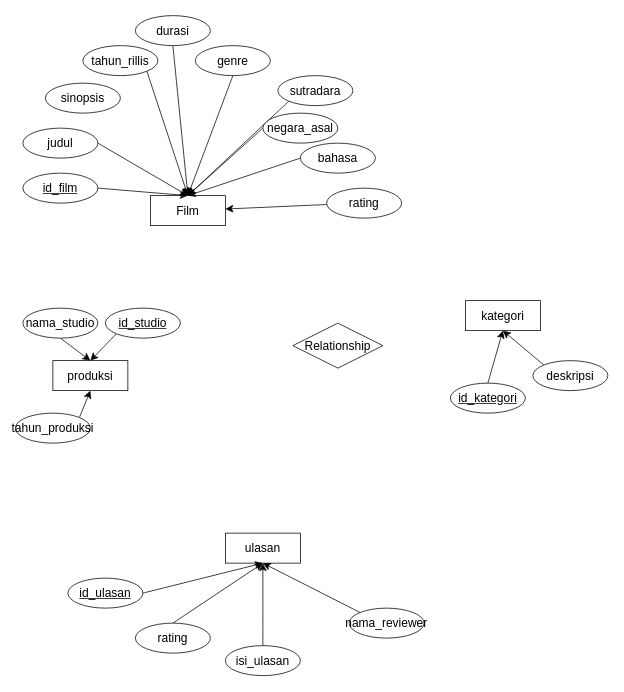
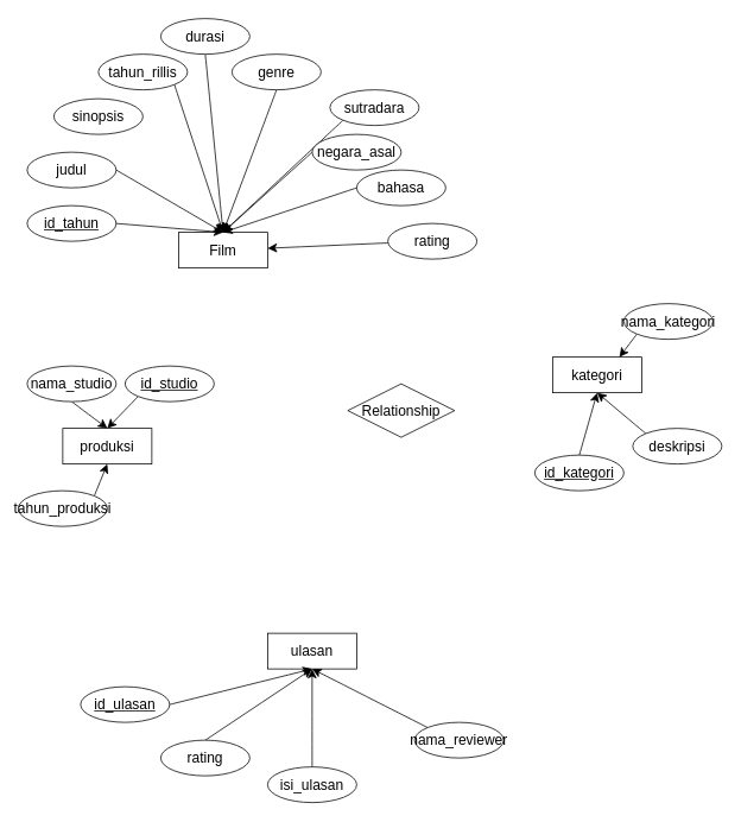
  <mxCell id="0" />
  <mxCell id="1" parent="0" />
  <mxCell id="2" value="Film" style="whiteSpace=wrap;html=1;align=center;fontSize=16;" vertex="1" parent="1"><mxGeometry x="200" y="260" width="100" height="40" as="geometry" /></mxCell>
  <mxCell id="3" value="sinopsis" style="ellipse;whiteSpace=wrap;html=1;align=center;fontSize=16;" vertex="1" parent="1"><mxGeometry x="60" y="110" width="100" height="40" as="geometry" /></mxCell>
  <mxCell id="4" value="Relationship" style="shape=rhombus;perimeter=rhombusPerimeter;whiteSpace=wrap;html=1;align=center;fontSize=16;" vertex="1" parent="1"><mxGeometry x="390" y="430" width="120" height="60" as="geometry" /></mxCell>
  <mxCell id="5" style="edgeStyle=none;curved=1;rounded=0;orthogonalLoop=1;jettySize=auto;html=1;exitX=1;exitY=0.5;exitDx=0;exitDy=0;entryX=0.5;entryY=0;entryDx=0;entryDy=0;fontSize=12;startSize=8;endSize=8;" edge="1" parent="1" source="6" target="2"><mxGeometry relative="1" as="geometry" /></mxCell>
  <mxCell id="6" value="judul" style="ellipse;whiteSpace=wrap;html=1;align=center;fontSize=16;" vertex="1" parent="1"><mxGeometry x="30" y="170" width="100" height="40" as="geometry" /></mxCell>
  <mxCell id="7" style="edgeStyle=none;curved=1;rounded=0;orthogonalLoop=1;jettySize=auto;html=1;exitX=1;exitY=1;exitDx=0;exitDy=0;entryX=0.5;entryY=0;entryDx=0;entryDy=0;fontSize=12;startSize=8;endSize=8;" edge="1" parent="1" source="8" target="2"><mxGeometry relative="1" as="geometry" /></mxCell>
  <mxCell id="8" value="tahun_rillis" style="ellipse;whiteSpace=wrap;html=1;align=center;fontSize=16;" vertex="1" parent="1"><mxGeometry x="110" y="60" width="100" height="40" as="geometry" /></mxCell>
  <mxCell id="9" style="edgeStyle=none;curved=1;rounded=0;orthogonalLoop=1;jettySize=auto;html=1;exitX=0.5;exitY=1;exitDx=0;exitDy=0;entryX=0.5;entryY=0;entryDx=0;entryDy=0;fontSize=12;startSize=8;endSize=8;" edge="1" parent="1" source="10" target="2"><mxGeometry relative="1" as="geometry" /></mxCell>
  <mxCell id="10" value="durasi" style="ellipse;whiteSpace=wrap;html=1;align=center;fontSize=16;" vertex="1" parent="1"><mxGeometry x="180" y="20" width="100" height="40" as="geometry" /></mxCell>
  <mxCell id="11" style="edgeStyle=none;curved=1;rounded=0;orthogonalLoop=1;jettySize=auto;html=1;exitX=0.5;exitY=1;exitDx=0;exitDy=0;entryX=0.5;entryY=0;entryDx=0;entryDy=0;fontSize=12;startSize=8;endSize=8;" edge="1" parent="1" source="12" target="2"><mxGeometry relative="1" as="geometry" /></mxCell>
  <mxCell id="12" value="genre" style="ellipse;whiteSpace=wrap;html=1;align=center;fontSize=16;" vertex="1" parent="1"><mxGeometry x="260" y="60" width="100" height="40" as="geometry" /></mxCell>
  <mxCell id="13" style="edgeStyle=none;curved=1;rounded=0;orthogonalLoop=1;jettySize=auto;html=1;exitX=0;exitY=1;exitDx=0;exitDy=0;entryX=0.5;entryY=0;entryDx=0;entryDy=0;fontSize=12;startSize=8;endSize=8;" edge="1" parent="1" source="14" target="2"><mxGeometry relative="1" as="geometry" /></mxCell>
  <mxCell id="14" value="sutradara" style="ellipse;whiteSpace=wrap;html=1;align=center;fontSize=16;" vertex="1" parent="1"><mxGeometry x="370" y="100" width="100" height="40" as="geometry" /></mxCell>
  <mxCell id="15" style="edgeStyle=none;curved=1;rounded=0;orthogonalLoop=1;jettySize=auto;html=1;exitX=0;exitY=0.5;exitDx=0;exitDy=0;entryX=0.5;entryY=0;entryDx=0;entryDy=0;fontSize=12;startSize=8;endSize=8;" edge="1" parent="1" source="16" target="2"><mxGeometry relative="1" as="geometry" /></mxCell>
  <mxCell id="16" value="negara_asal" style="ellipse;whiteSpace=wrap;html=1;align=center;fontSize=16;" vertex="1" parent="1"><mxGeometry x="350" y="150" width="100" height="40" as="geometry" /></mxCell>
  <mxCell id="17" style="edgeStyle=none;curved=1;rounded=0;orthogonalLoop=1;jettySize=auto;html=1;exitX=0;exitY=0.5;exitDx=0;exitDy=0;entryX=0.5;entryY=0;entryDx=0;entryDy=0;fontSize=12;startSize=8;endSize=8;" edge="1" parent="1" source="18" target="2"><mxGeometry relative="1" as="geometry" /></mxCell>
  <mxCell id="18" value="bahasa" style="ellipse;whiteSpace=wrap;html=1;align=center;fontSize=16;" vertex="1" parent="1"><mxGeometry x="400" y="190" width="100" height="40" as="geometry" /></mxCell>
  <mxCell id="19" value="" style="edgeStyle=none;curved=1;rounded=0;orthogonalLoop=1;jettySize=auto;html=1;fontSize=12;startSize=8;endSize=8;" edge="1" parent="1" source="20" target="2"><mxGeometry relative="1" as="geometry" /></mxCell>
  <mxCell id="20" value="rating" style="ellipse;whiteSpace=wrap;html=1;align=center;fontSize=16;" vertex="1" parent="1"><mxGeometry x="435" y="250" width="100" height="40" as="geometry" /></mxCell>
  <mxCell id="21" value="produksi" style="whiteSpace=wrap;html=1;align=center;fontSize=16;" vertex="1" parent="1"><mxGeometry x="70" y="480" width="100" height="40" as="geometry" /></mxCell>
  <mxCell id="22" style="edgeStyle=none;curved=1;rounded=0;orthogonalLoop=1;jettySize=auto;html=1;exitX=0.5;exitY=1;exitDx=0;exitDy=0;entryX=0.5;entryY=0;entryDx=0;entryDy=0;fontSize=12;startSize=8;endSize=8;" edge="1" parent="1" source="23" target="21"><mxGeometry relative="1" as="geometry" /></mxCell>
  <mxCell id="23" value="nama_studio" style="ellipse;whiteSpace=wrap;html=1;align=center;fontSize=16;" vertex="1" parent="1"><mxGeometry x="30" y="410" width="100" height="40" as="geometry" /></mxCell>
  <mxCell id="24" style="edgeStyle=none;curved=1;rounded=0;orthogonalLoop=1;jettySize=auto;html=1;exitX=1;exitY=0;exitDx=0;exitDy=0;entryX=0.5;entryY=1;entryDx=0;entryDy=0;fontSize=12;startSize=8;endSize=8;" edge="1" parent="1" source="25" target="21"><mxGeometry relative="1" as="geometry" /></mxCell>
  <mxCell id="25" value="tahun_produksi" style="ellipse;whiteSpace=wrap;html=1;align=center;fontSize=16;" vertex="1" parent="1"><mxGeometry x="20" y="550" width="100" height="40" as="geometry" /></mxCell>
  <mxCell id="26" value="ulasan" style="whiteSpace=wrap;html=1;align=center;fontSize=16;" vertex="1" parent="1"><mxGeometry x="300" y="710" width="100" height="40" as="geometry" /></mxCell>
  <mxCell id="27" style="edgeStyle=none;curved=1;rounded=0;orthogonalLoop=1;jettySize=auto;html=1;exitX=0;exitY=0;exitDx=0;exitDy=0;entryX=0.5;entryY=1;entryDx=0;entryDy=0;fontSize=12;startSize=8;endSize=8;" edge="1" parent="1" source="28" target="26"><mxGeometry relative="1" as="geometry" /></mxCell>
  <mxCell id="28" value="nama_reviewer" style="ellipse;whiteSpace=wrap;html=1;align=center;fontSize=16;" vertex="1" parent="1"><mxGeometry x="465" y="810" width="100" height="40" as="geometry" /></mxCell>
  <mxCell id="29" style="edgeStyle=none;curved=1;rounded=0;orthogonalLoop=1;jettySize=auto;html=1;exitX=0.5;exitY=0;exitDx=0;exitDy=0;fontSize=12;startSize=8;endSize=8;" edge="1" parent="1" source="30"><mxGeometry relative="1" as="geometry"><mxPoint x="350" y="750" as="targetPoint" /></mxGeometry></mxCell>
  <mxCell id="30" value="isi_ulasan" style="ellipse;whiteSpace=wrap;html=1;align=center;fontSize=16;" vertex="1" parent="1"><mxGeometry x="300" y="860" width="100" height="40" as="geometry" /></mxCell>
  <mxCell id="31" style="edgeStyle=none;curved=1;rounded=0;orthogonalLoop=1;jettySize=auto;html=1;exitX=0.5;exitY=0;exitDx=0;exitDy=0;fontSize=12;startSize=8;endSize=8;" edge="1" parent="1" source="32"><mxGeometry relative="1" as="geometry"><mxPoint x="350" y="750" as="targetPoint" /></mxGeometry></mxCell>
  <mxCell id="32" value="rating" style="ellipse;whiteSpace=wrap;html=1;align=center;fontSize=16;" vertex="1" parent="1"><mxGeometry x="180" y="830" width="100" height="40" as="geometry" /></mxCell>
  <mxCell id="33" value="kategori" style="whiteSpace=wrap;html=1;align=center;fontSize=16;" vertex="1" parent="1"><mxGeometry x="620" y="400" width="100" height="40" as="geometry" /></mxCell>
+ <mxCell id="34" style="edgeStyle=none;curved=1;rounded=0;orthogonalLoop=1;jettySize=auto;html=1;exitX=0;exitY=1;exitDx=0;exitDy=0;entryX=0.75;entryY=0;entryDx=0;entryDy=0;fontSize=12;startSize=8;endSize=8;" edge="1" parent="1" source="35" target="33"><mxGeometry relative="1" as="geometry" /></mxCell>
+ <mxCell id="35" value="nama_kategori" style="ellipse;whiteSpace=wrap;html=1;align=center;fontSize=16;" vertex="1" parent="1"><mxGeometry x="700" y="340" width="100" height="40" as="geometry" /></mxCell>
  <mxCell id="36" style="edgeStyle=none;curved=1;rounded=0;orthogonalLoop=1;jettySize=auto;html=1;exitX=0;exitY=0;exitDx=0;exitDy=0;entryX=0.5;entryY=1;entryDx=0;entryDy=0;fontSize=12;startSize=8;endSize=8;" edge="1" parent="1" source="37" target="33"><mxGeometry relative="1" as="geometry" /></mxCell>
  <mxCell id="37" value="deskripsi" style="ellipse;whiteSpace=wrap;html=1;align=center;fontSize=16;" vertex="1" parent="1"><mxGeometry x="710" y="480" width="100" height="40" as="geometry" /></mxCell>
  <mxCell id="38" style="edgeStyle=none;curved=1;rounded=0;orthogonalLoop=1;jettySize=auto;html=1;exitX=1;exitY=0.5;exitDx=0;exitDy=0;entryX=0.5;entryY=0;entryDx=0;entryDy=0;fontSize=12;startSize=8;endSize=8;" edge="1" parent="1" source="39" target="2"><mxGeometry relative="1" as="geometry" /></mxCell>
- <mxCell id="39" value="id_film" style="ellipse;whiteSpace=wrap;html=1;align=center;fontStyle=4;fontSize=16;" vertex="1" parent="1"><mxGeometry x="30" y="230" width="100" height="40" as="geometry" /></mxCell>
+ <mxCell id="39" value="id_tahun" style="ellipse;whiteSpace=wrap;html=1;align=center;fontStyle=4;fontSize=16;" vertex="1" parent="1"><mxGeometry x="30" y="230" width="100" height="40" as="geometry" /></mxCell>
  <mxCell id="40" style="edgeStyle=none;curved=1;rounded=0;orthogonalLoop=1;jettySize=auto;html=1;exitX=0;exitY=1;exitDx=0;exitDy=0;entryX=0.5;entryY=0;entryDx=0;entryDy=0;fontSize=12;startSize=8;endSize=8;" edge="1" parent="1" source="41" target="21"><mxGeometry relative="1" as="geometry" /></mxCell>
  <mxCell id="41" value="id_studio" style="ellipse;whiteSpace=wrap;html=1;align=center;fontStyle=4;fontSize=16;" vertex="1" parent="1"><mxGeometry x="140" y="410" width="100" height="40" as="geometry" /></mxCell>
  <mxCell id="42" style="edgeStyle=none;curved=1;rounded=0;orthogonalLoop=1;jettySize=auto;html=1;exitX=1;exitY=0.5;exitDx=0;exitDy=0;entryX=0.5;entryY=1;entryDx=0;entryDy=0;fontSize=12;startSize=8;endSize=8;" edge="1" parent="1" source="43" target="26"><mxGeometry relative="1" as="geometry" /></mxCell>
  <mxCell id="43" value="id_ulasan" style="ellipse;whiteSpace=wrap;html=1;align=center;fontStyle=4;fontSize=16;" vertex="1" parent="1"><mxGeometry x="90" y="770" width="100" height="40" as="geometry" /></mxCell>
  <mxCell id="44" style="edgeStyle=none;curved=1;rounded=0;orthogonalLoop=1;jettySize=auto;html=1;exitX=0.5;exitY=0;exitDx=0;exitDy=0;entryX=0.5;entryY=1;entryDx=0;entryDy=0;fontSize=12;startSize=8;endSize=8;" edge="1" parent="1" source="45" target="33"><mxGeometry relative="1" as="geometry" /></mxCell>
  <mxCell id="45" value="id_kategori" style="ellipse;whiteSpace=wrap;html=1;align=center;fontStyle=4;fontSize=16;" vertex="1" parent="1"><mxGeometry x="600" y="510" width="100" height="40" as="geometry" /></mxCell>
